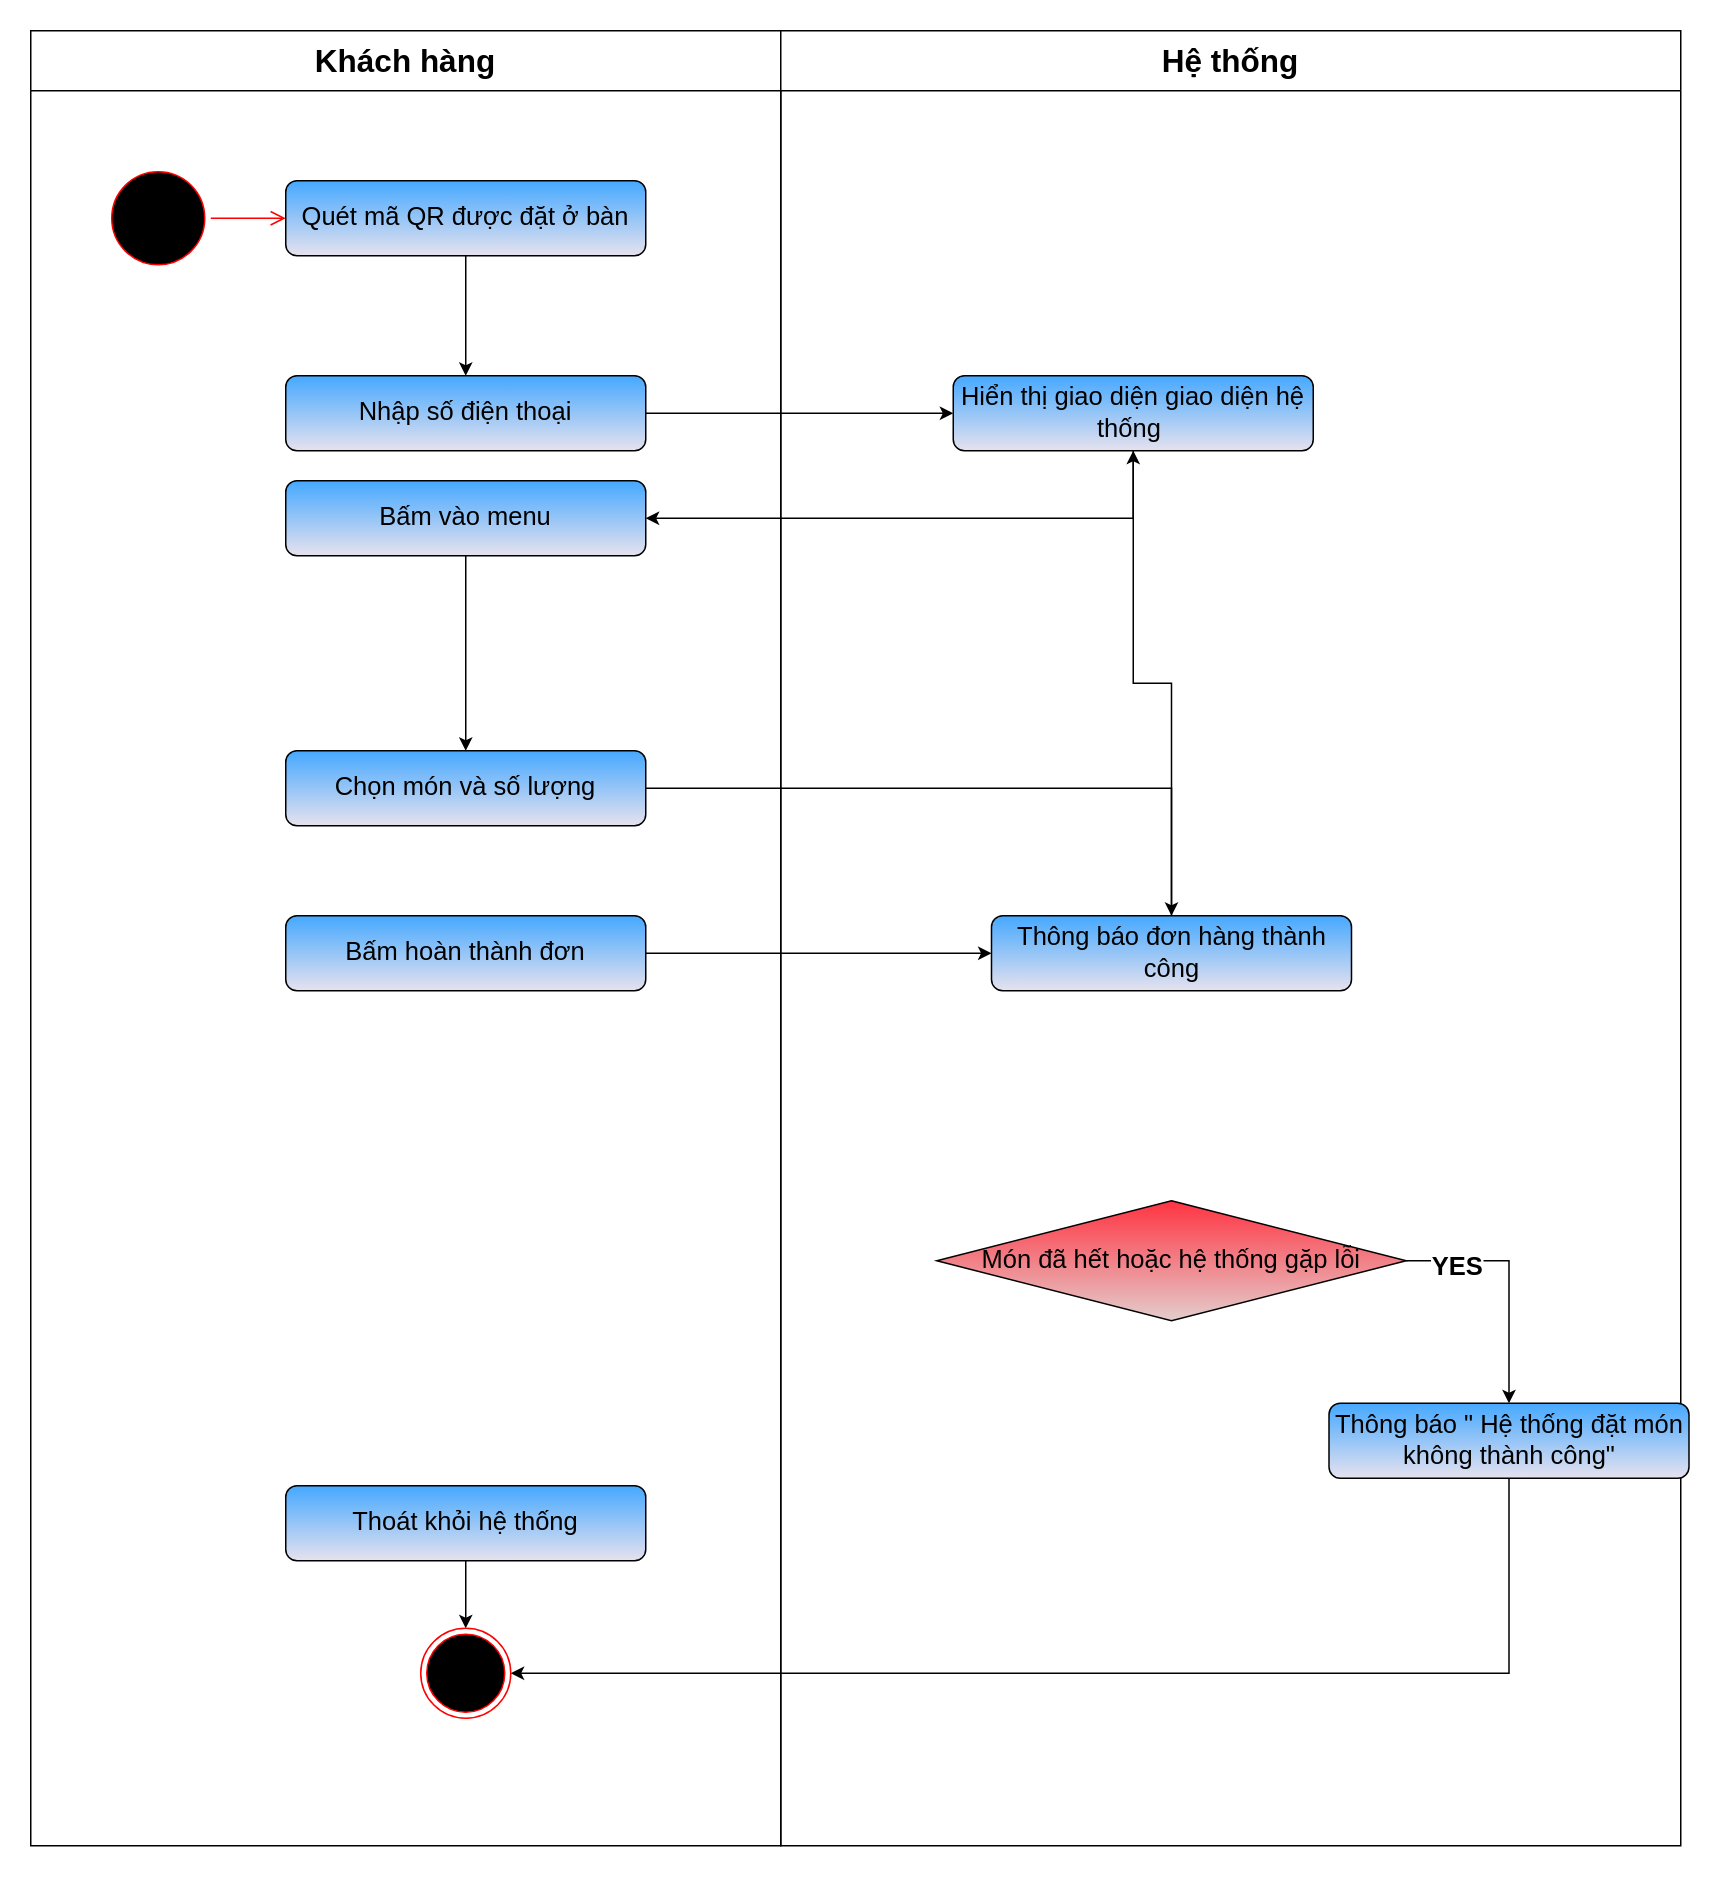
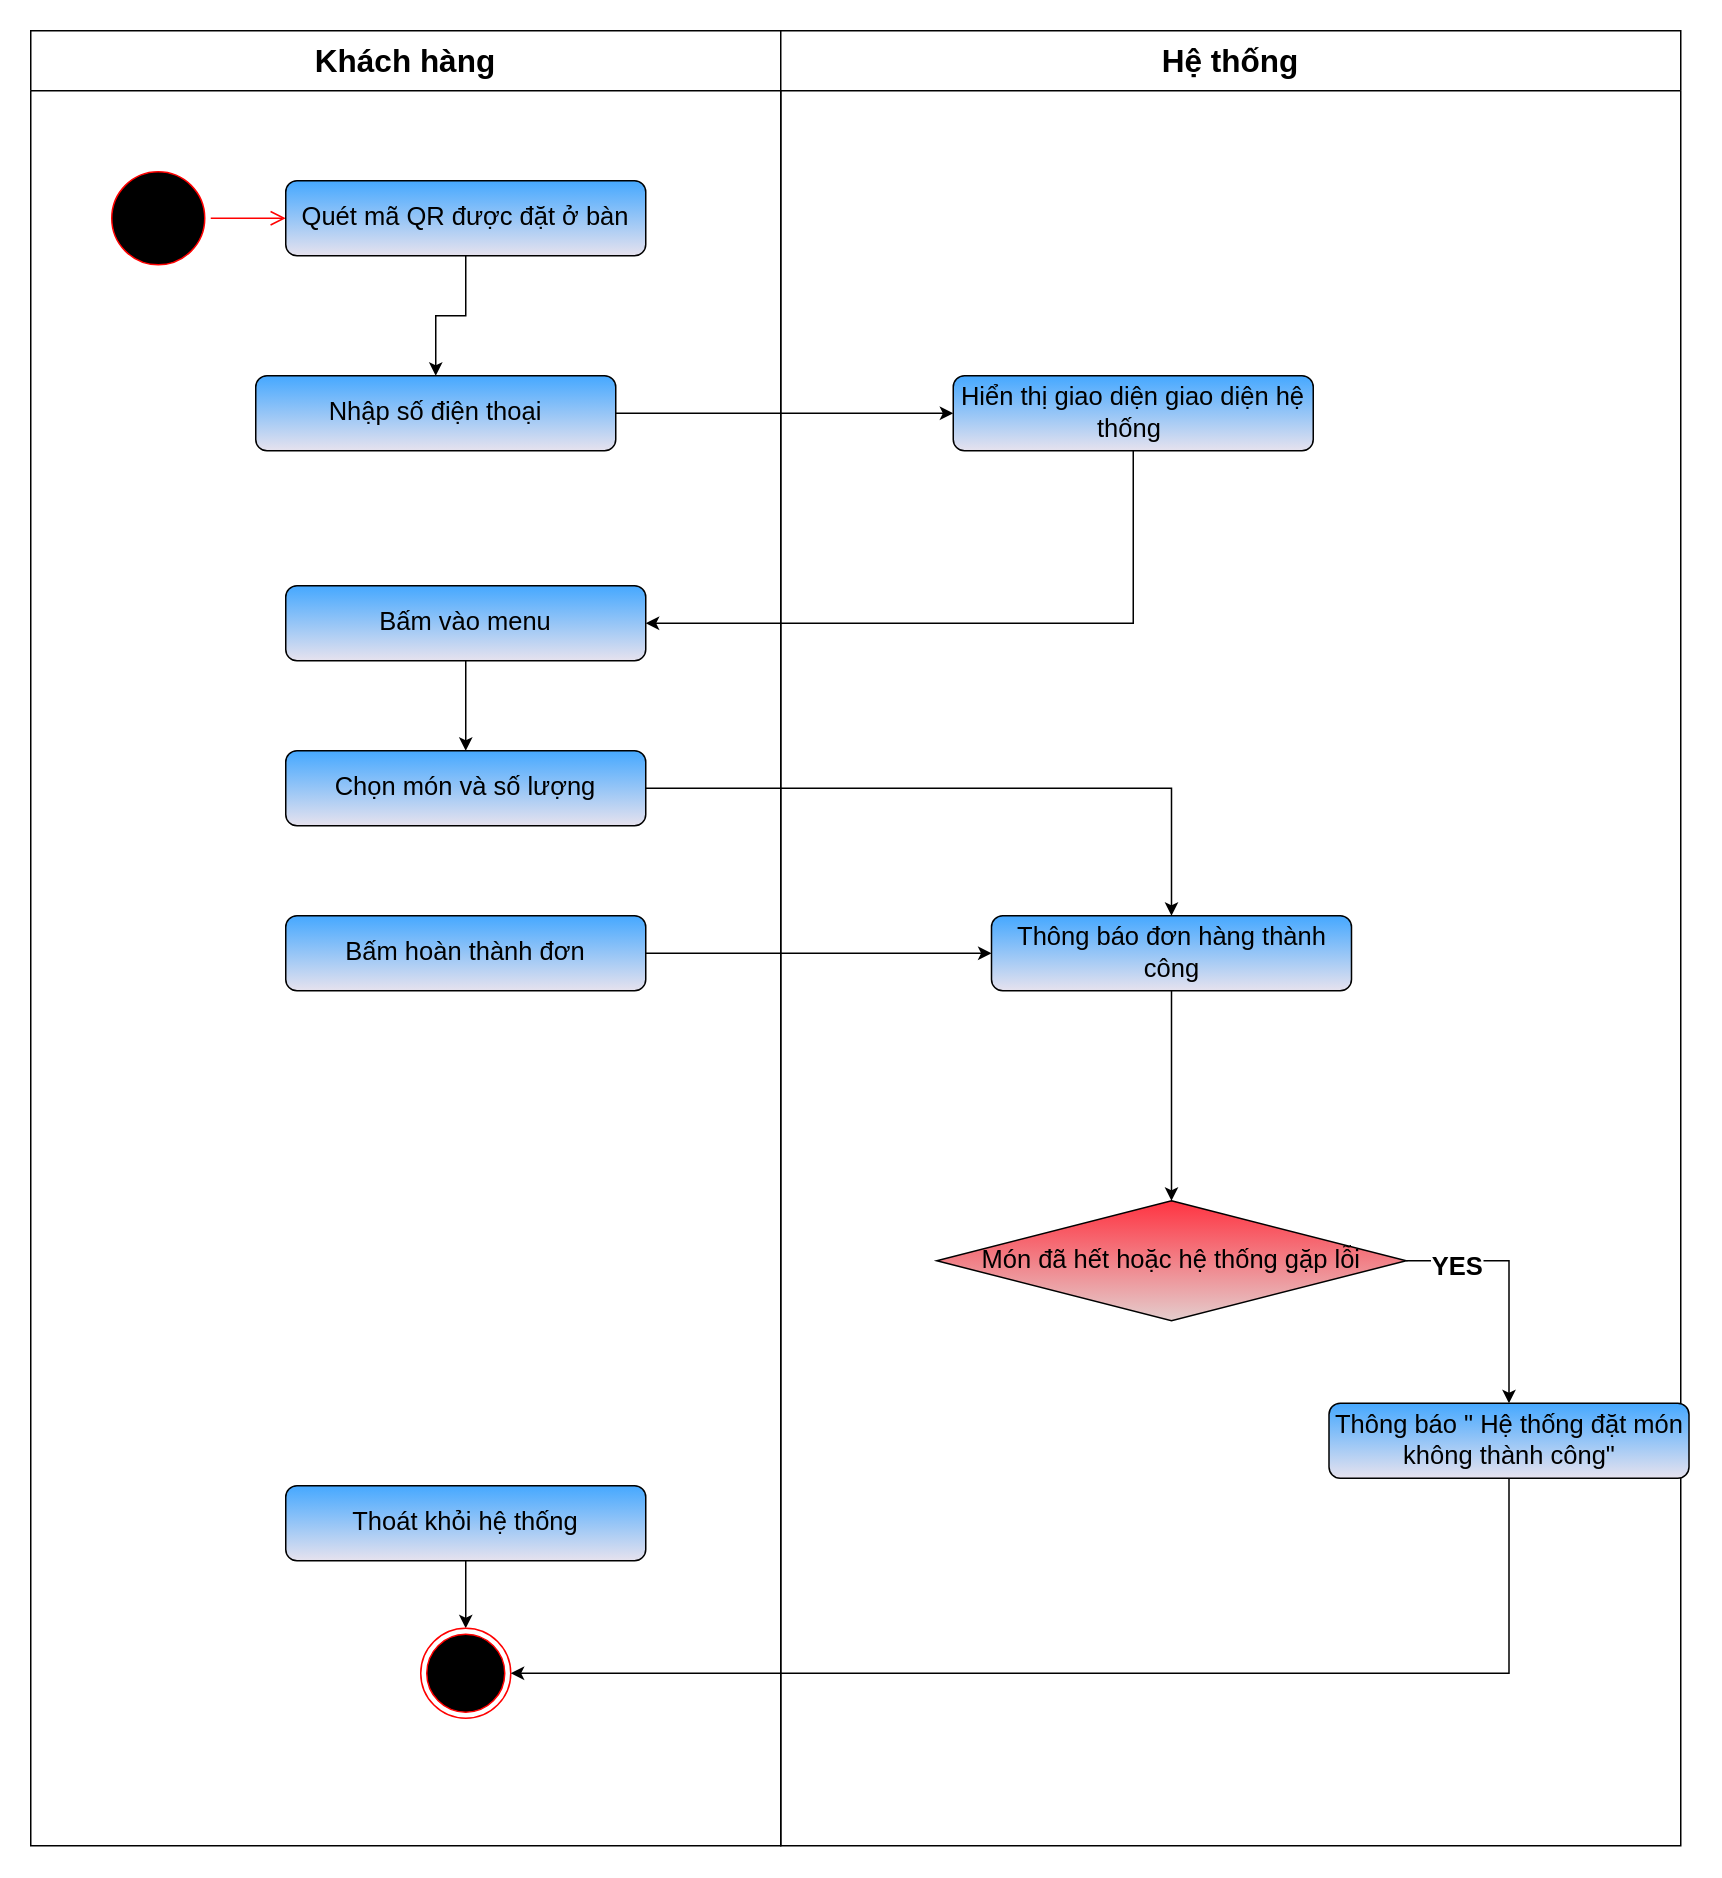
  <mxCell id="0" />
  <mxCell id="1" parent="0" />
  <mxCell id="2" value="Khách hàng" style="swimlane;whiteSpace=wrap;html=1;fontSize=21;startSize=40;" parent="1" vertex="1"><mxGeometry x="20" y="20" width="500" height="1210" as="geometry" /></mxCell>
  <mxCell id="3" value="" style="ellipse;html=1;shape=startState;fillColor=#000000;strokeColor=#ff0000;" parent="2" vertex="1"><mxGeometry x="50" y="90" width="70" height="70" as="geometry" /></mxCell>
  <mxCell id="4" value="" style="edgeStyle=orthogonalEdgeStyle;html=1;verticalAlign=bottom;endArrow=open;endSize=8;strokeColor=#ff0000;rounded=0;entryX=0;entryY=0.5;entryDx=0;entryDy=0;" parent="2" source="3" target="6" edge="1"><mxGeometry relative="1" as="geometry"><mxPoint x="105" y="220" as="targetPoint" /></mxGeometry></mxCell>
  <mxCell id="5" style="edgeStyle=orthogonalEdgeStyle;rounded=0;orthogonalLoop=1;jettySize=auto;html=1;entryX=0.5;entryY=0;entryDx=0;entryDy=0;" parent="2" source="6" target="7" edge="1"><mxGeometry relative="1" as="geometry" /></mxCell>
  <mxCell id="6" value="Quét mã QR được đặt ở bàn" style="rounded=1;whiteSpace=wrap;html=1;fontSize=17;gradientColor=#e6e2ee;fillColor=#45A8FF;" parent="2" vertex="1"><mxGeometry x="170" y="100" width="240" height="50" as="geometry" /></mxCell>
- <mxCell id="7" value="Nhập số điện thoại" style="rounded=1;whiteSpace=wrap;html=1;fontSize=17;fillColor=#45A8FF;gradientColor=#E6E2EE;" parent="2" vertex="1"><mxGeometry x="170" y="230" width="240" height="50" as="geometry" /></mxCell>
+ <mxCell id="7" value="Nhập số điện thoại" style="rounded=1;whiteSpace=wrap;html=1;fontSize=17;fillColor=#45A8FF;gradientColor=#E6E2EE;" parent="2" vertex="1"><mxGeometry x="150" y="230" width="240" height="50" as="geometry" /></mxCell>
  <mxCell id="8" style="edgeStyle=orthogonalEdgeStyle;rounded=0;orthogonalLoop=1;jettySize=auto;html=1;entryX=0.5;entryY=0;entryDx=0;entryDy=0;" parent="2" source="9" target="11" edge="1"><mxGeometry relative="1" as="geometry" /></mxCell>
- <mxCell id="9" value="Bấm vào menu" style="rounded=1;whiteSpace=wrap;html=1;fontSize=17;fillColor=#45A8FF;gradientColor=#E6E2EE;" parent="2" vertex="1"><mxGeometry x="170" y="300" width="240" height="50" as="geometry" /></mxCell>
+ <mxCell id="9" value="Bấm vào menu" style="rounded=1;whiteSpace=wrap;html=1;fontSize=17;fillColor=#45A8FF;gradientColor=#E6E2EE;" parent="2" vertex="1"><mxGeometry x="170" y="370" width="240" height="50" as="geometry" /></mxCell>
  <mxCell id="10" style="edgeStyle=orthogonalEdgeStyle;rounded=0;orthogonalLoop=1;jettySize=auto;html=1;" parent="2" source="11" target="23" edge="1"><mxGeometry relative="1" as="geometry" /></mxCell>
  <mxCell id="11" value="Chọn món và số lượng" style="rounded=1;whiteSpace=wrap;html=1;fontSize=17;fillColor=#45A8FF;gradientColor=#E6E2EE;" parent="2" vertex="1"><mxGeometry x="170" y="480" width="240" height="50" as="geometry" /></mxCell>
  <mxCell id="12" value="Bấm hoàn thành đơn" style="rounded=1;whiteSpace=wrap;html=1;fontSize=17;fillColor=#45A8FF;gradientColor=#E6E2EE;" parent="2" vertex="1"><mxGeometry x="170" y="590" width="240" height="50" as="geometry" /></mxCell>
  <mxCell id="13" value="Thoát khỏi hệ thống" style="rounded=1;whiteSpace=wrap;html=1;fontSize=17;fillColor=#45A8FF;gradientColor=#E6E2EE;" parent="2" vertex="1"><mxGeometry x="170" y="970" width="240" height="50" as="geometry" /></mxCell>
  <mxCell id="14" style="edgeStyle=orthogonalEdgeStyle;rounded=0;orthogonalLoop=1;jettySize=auto;html=1;entryX=0.5;entryY=0;entryDx=0;entryDy=0;" parent="2" source="13" target="15" edge="1"><mxGeometry relative="1" as="geometry" /></mxCell>
  <mxCell id="15" value="" style="ellipse;html=1;shape=endState;fillColor=#000000;strokeColor=#ff0000;" parent="2" vertex="1"><mxGeometry x="260" y="1065" width="60" height="60" as="geometry" /></mxCell>
  <mxCell id="16" value="Hệ thống" style="swimlane;whiteSpace=wrap;html=1;fontSize=21;startSize=40;" parent="1" vertex="1"><mxGeometry x="520" y="20" width="600" height="1210" as="geometry" /></mxCell>
  <mxCell id="17" value="Hiển thị giao diện giao diện hệ thống&amp;nbsp;" style="rounded=1;whiteSpace=wrap;html=1;fontSize=17;fillColor=#45A8FF;gradientColor=#E6E2EE;" parent="16" vertex="1"><mxGeometry x="115" y="230" width="240" height="50" as="geometry" /></mxCell>
  <mxCell id="18" style="edgeStyle=orthogonalEdgeStyle;rounded=0;orthogonalLoop=1;jettySize=auto;html=1;entryX=0.5;entryY=0;entryDx=0;entryDy=0;exitX=1;exitY=0.5;exitDx=0;exitDy=0;" parent="16" source="20" target="21" edge="1"><mxGeometry relative="1" as="geometry" /></mxCell>
  <mxCell id="19" value="&lt;span style=&quot;font-size: 17px;&quot;&gt;YES&lt;/span&gt;" style="edgeLabel;html=1;align=center;verticalAlign=middle;resizable=0;points=[];fontStyle=1" parent="18" vertex="1" connectable="0"><mxGeometry x="-0.587" y="-4" relative="1" as="geometry"><mxPoint x="-1" as="offset" /></mxGeometry></mxCell>
  <mxCell id="20" value="Món đã hết hoặc hệ thống gặp lỗi" style="rhombus;whiteSpace=wrap;html=1;fontSize=17;fillStyle=hatch;fillColor=#FF3341;gradientColor=#e4cdcd;gradientDirection=south;" parent="16" vertex="1"><mxGeometry x="104" y="780" width="313" height="80" as="geometry" /></mxCell>
  <mxCell id="21" value="Thông báo &quot; Hệ thống đặt món không thành công&quot;" style="rounded=1;whiteSpace=wrap;html=1;fontSize=17;fillColor=#45A8FF;gradientColor=#E6E2EE;" parent="16" vertex="1"><mxGeometry x="365.5" y="915" width="240" height="50" as="geometry" /></mxCell>
- <mxCell id="22" style="edgeStyle=orthogonalEdgeStyle;rounded=0;orthogonalLoop=1;jettySize=auto;html=1;" parent="16" source="23" target="17" edge="1"><mxGeometry relative="1" as="geometry" /></mxCell>
+ <mxCell id="22" style="edgeStyle=orthogonalEdgeStyle;rounded=0;orthogonalLoop=1;jettySize=auto;html=1;entryX=0.5;entryY=0;entryDx=0;entryDy=0;" parent="16" source="23" target="20" edge="1"><mxGeometry relative="1" as="geometry" /></mxCell>
  <mxCell id="23" value="Thông báo đơn hàng thành công" style="rounded=1;whiteSpace=wrap;html=1;fontSize=17;fillColor=#45A8FF;gradientColor=#E6E2EE;" parent="16" vertex="1"><mxGeometry x="140.5" y="590" width="240" height="50" as="geometry" /></mxCell>
  <mxCell id="24" style="edgeStyle=orthogonalEdgeStyle;rounded=0;orthogonalLoop=1;jettySize=auto;html=1;entryX=0;entryY=0.5;entryDx=0;entryDy=0;" parent="1" source="7" target="17" edge="1"><mxGeometry relative="1" as="geometry" /></mxCell>
  <mxCell id="25" style="edgeStyle=orthogonalEdgeStyle;rounded=0;orthogonalLoop=1;jettySize=auto;html=1;entryX=1;entryY=0.5;entryDx=0;entryDy=0;exitX=0.5;exitY=1;exitDx=0;exitDy=0;" parent="1" source="17" target="9" edge="1"><mxGeometry relative="1" as="geometry" /></mxCell>
  <mxCell id="26" style="edgeStyle=orthogonalEdgeStyle;rounded=0;orthogonalLoop=1;jettySize=auto;html=1;entryX=0;entryY=0.5;entryDx=0;entryDy=0;" parent="1" source="12" target="23" edge="1"><mxGeometry relative="1" as="geometry" /></mxCell>
  <mxCell id="27" style="edgeStyle=orthogonalEdgeStyle;rounded=0;orthogonalLoop=1;jettySize=auto;html=1;entryX=1;entryY=0.5;entryDx=0;entryDy=0;exitX=0.5;exitY=1;exitDx=0;exitDy=0;" parent="1" source="21" target="15" edge="1"><mxGeometry relative="1" as="geometry" /></mxCell>
